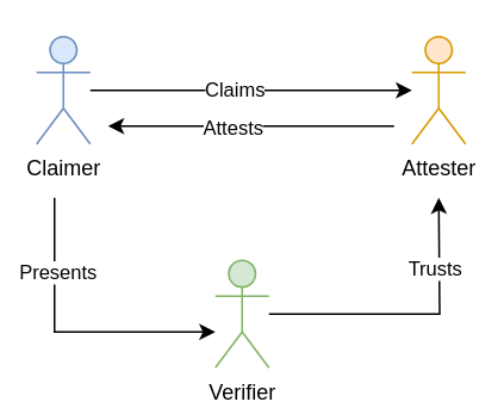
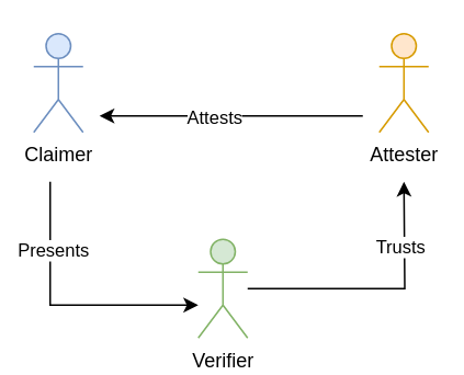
  <mxCell id="0" />
  <mxCell id="1" parent="0" />
- <mxCell id="2" value="" style="edgeStyle=orthogonalEdgeStyle;rounded=0;orthogonalLoop=1;jettySize=auto;html=1;" edge="1" parent="1" source="4" target="7"><mxGeometry relative="1" as="geometry" /></mxCell>
- <mxCell id="3" value="Claims" style="edgeLabel;html=1;align=center;verticalAlign=middle;resizable=0;points=[];" connectable="0" vertex="1" parent="2"><mxGeometry x="-0.111" y="1" relative="1" as="geometry"><mxPoint as="offset" /></mxGeometry></mxCell>
  <mxCell id="4" value="Claimer" style="shape=umlActor;verticalLabelPosition=bottom;verticalAlign=top;html=1;outlineConnect=0;fillColor=#dae8fc;strokeColor=#6c8ebf;" vertex="1" parent="1"><mxGeometry x="20" y="20" width="30" height="60" as="geometry" /></mxCell>
  <mxCell id="5" style="edgeStyle=orthogonalEdgeStyle;rounded=0;orthogonalLoop=1;jettySize=auto;html=1;" edge="1" parent="1"><mxGeometry relative="1" as="geometry"><mxPoint x="60" y="70" as="targetPoint" /><mxPoint x="220" y="70" as="sourcePoint" /></mxGeometry></mxCell>
  <mxCell id="6" value="Attests" style="edgeLabel;html=1;align=center;verticalAlign=middle;resizable=0;points=[];" connectable="0" vertex="1" parent="5"><mxGeometry x="0.138" relative="1" as="geometry"><mxPoint as="offset" /></mxGeometry></mxCell>
  <mxCell id="7" value="Attester" style="shape=umlActor;verticalLabelPosition=bottom;verticalAlign=top;html=1;outlineConnect=0;fillColor=#ffe6cc;strokeColor=#d79b00;" vertex="1" parent="1"><mxGeometry x="230" y="20" width="30" height="60" as="geometry" /></mxCell>
  <mxCell id="8" style="edgeStyle=orthogonalEdgeStyle;rounded=0;orthogonalLoop=1;jettySize=auto;html=1;" edge="1" parent="1" source="12"><mxGeometry relative="1" as="geometry"><mxPoint x="245" y="110" as="targetPoint" /></mxGeometry></mxCell>
  <mxCell id="9" value="Trusts" style="edgeLabel;html=1;align=center;verticalAlign=middle;resizable=0;points=[];" connectable="0" vertex="1" parent="8"><mxGeometry x="0.129" y="1" relative="1" as="geometry"><mxPoint x="1" y="-25" as="offset" /></mxGeometry></mxCell>
  <mxCell id="10" style="edgeStyle=orthogonalEdgeStyle;rounded=0;orthogonalLoop=1;jettySize=auto;html=1;startArrow=classic;startFill=1;endArrow=none;endFill=0;" edge="1" parent="1" source="12"><mxGeometry relative="1" as="geometry"><mxPoint x="30" y="110" as="targetPoint" /><Array as="points"><mxPoint x="30" y="185" /></Array></mxGeometry></mxCell>
  <mxCell id="11" value="Presents" style="edgeLabel;html=1;align=center;verticalAlign=middle;resizable=0;points=[];" connectable="0" vertex="1" parent="10"><mxGeometry x="0.286" y="-1" relative="1" as="geometry"><mxPoint y="-18" as="offset" /></mxGeometry></mxCell>
  <mxCell id="12" value="Verifier" style="shape=umlActor;verticalLabelPosition=bottom;verticalAlign=top;html=1;outlineConnect=0;fillColor=#d5e8d4;strokeColor=#82b366;" vertex="1" parent="1"><mxGeometry x="120" y="145" width="30" height="60" as="geometry" /></mxCell>
